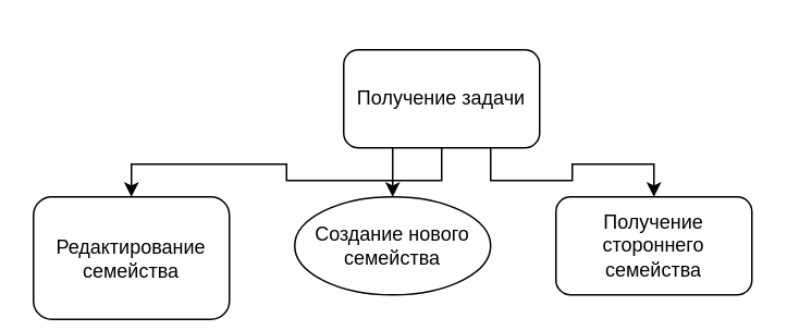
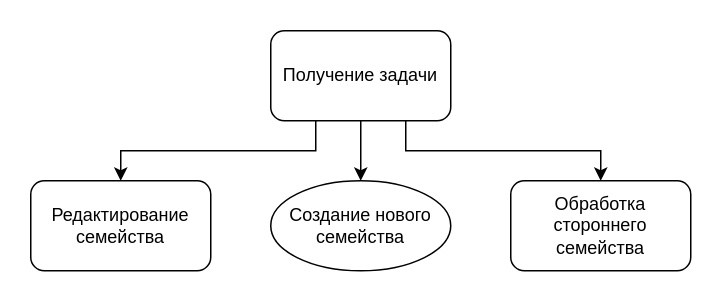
  <mxCell id="0" />
  <mxCell id="1" parent="0" />
  <mxCell id="2" style="edgeStyle=orthogonalEdgeStyle;rounded=0;orthogonalLoop=1;jettySize=auto;html=1;entryX=0.5;entryY=0;entryDx=0;entryDy=0;exitX=0.25;exitY=1;exitDx=0;exitDy=0;" edge="1" parent="1" source="5" target="6"><mxGeometry relative="1" as="geometry" /></mxCell>
  <mxCell id="3" style="edgeStyle=orthogonalEdgeStyle;rounded=0;orthogonalLoop=1;jettySize=auto;html=1;" edge="1" parent="1" source="5" target="7"><mxGeometry relative="1" as="geometry" /></mxCell>
  <mxCell id="4" style="edgeStyle=orthogonalEdgeStyle;rounded=0;orthogonalLoop=1;jettySize=auto;html=1;exitX=0.75;exitY=1;exitDx=0;exitDy=0;" edge="1" parent="1" source="5" target="8"><mxGeometry relative="1" as="geometry" /></mxCell>
- <mxCell id="5" value="Получение задачи" style="rounded=1;whiteSpace=wrap;html=1;" vertex="1" parent="1"><mxGeometry x="210" y="30" width="120" height="60" as="geometry" /></mxCell>
- <mxCell id="6" value="Редактирование семейства" style="rounded=1;whiteSpace=wrap;html=1;" vertex="1" parent="1"><mxGeometry x="20" y="120" width="120" height="75" as="geometry" /></mxCell>
+ <mxCell id="5" value="Получение задачи" style="rounded=1;whiteSpace=wrap;html=1;" vertex="1" parent="1"><mxGeometry x="180" y="20" width="120" height="60" as="geometry" /></mxCell>
+ <mxCell id="6" value="Редактирование семейства" style="rounded=1;whiteSpace=wrap;html=1;" vertex="1" parent="1"><mxGeometry x="20" y="120" width="120" height="60" as="geometry" /></mxCell>
  <mxCell id="7" value="Создание нового семейства" style="ellipse;whiteSpace=wrap;html=1;" vertex="1" parent="1"><mxGeometry x="180" y="120" width="120" height="60" as="geometry" /></mxCell>
- <mxCell id="8" value="Получение стороннего семейства" style="rounded=1;whiteSpace=wrap;html=1;" vertex="1" parent="1"><mxGeometry x="340" y="120" width="120" height="60" as="geometry" /></mxCell>
+ <mxCell id="8" value="Обработка стороннего семейства" style="rounded=1;whiteSpace=wrap;html=1;" vertex="1" parent="1"><mxGeometry x="340" y="120" width="120" height="60" as="geometry" /></mxCell>
